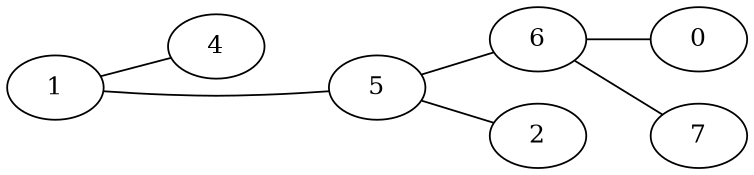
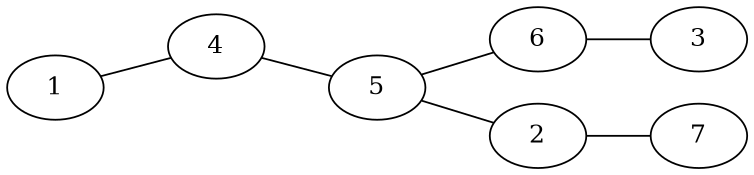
  graph {
    rankdir=LR
    node [fillcolor=white style=filled]
    1
    4
    5
    6
    2
-   3 [label=0]
+   3
    n7 [label=7]
    1 -- 4
-   1 -- 5
+   4 -- 5
    5 -- 6
    5 -- 2
    6 -- 3
-   6 -- n7
+   2 -- n7
  }
